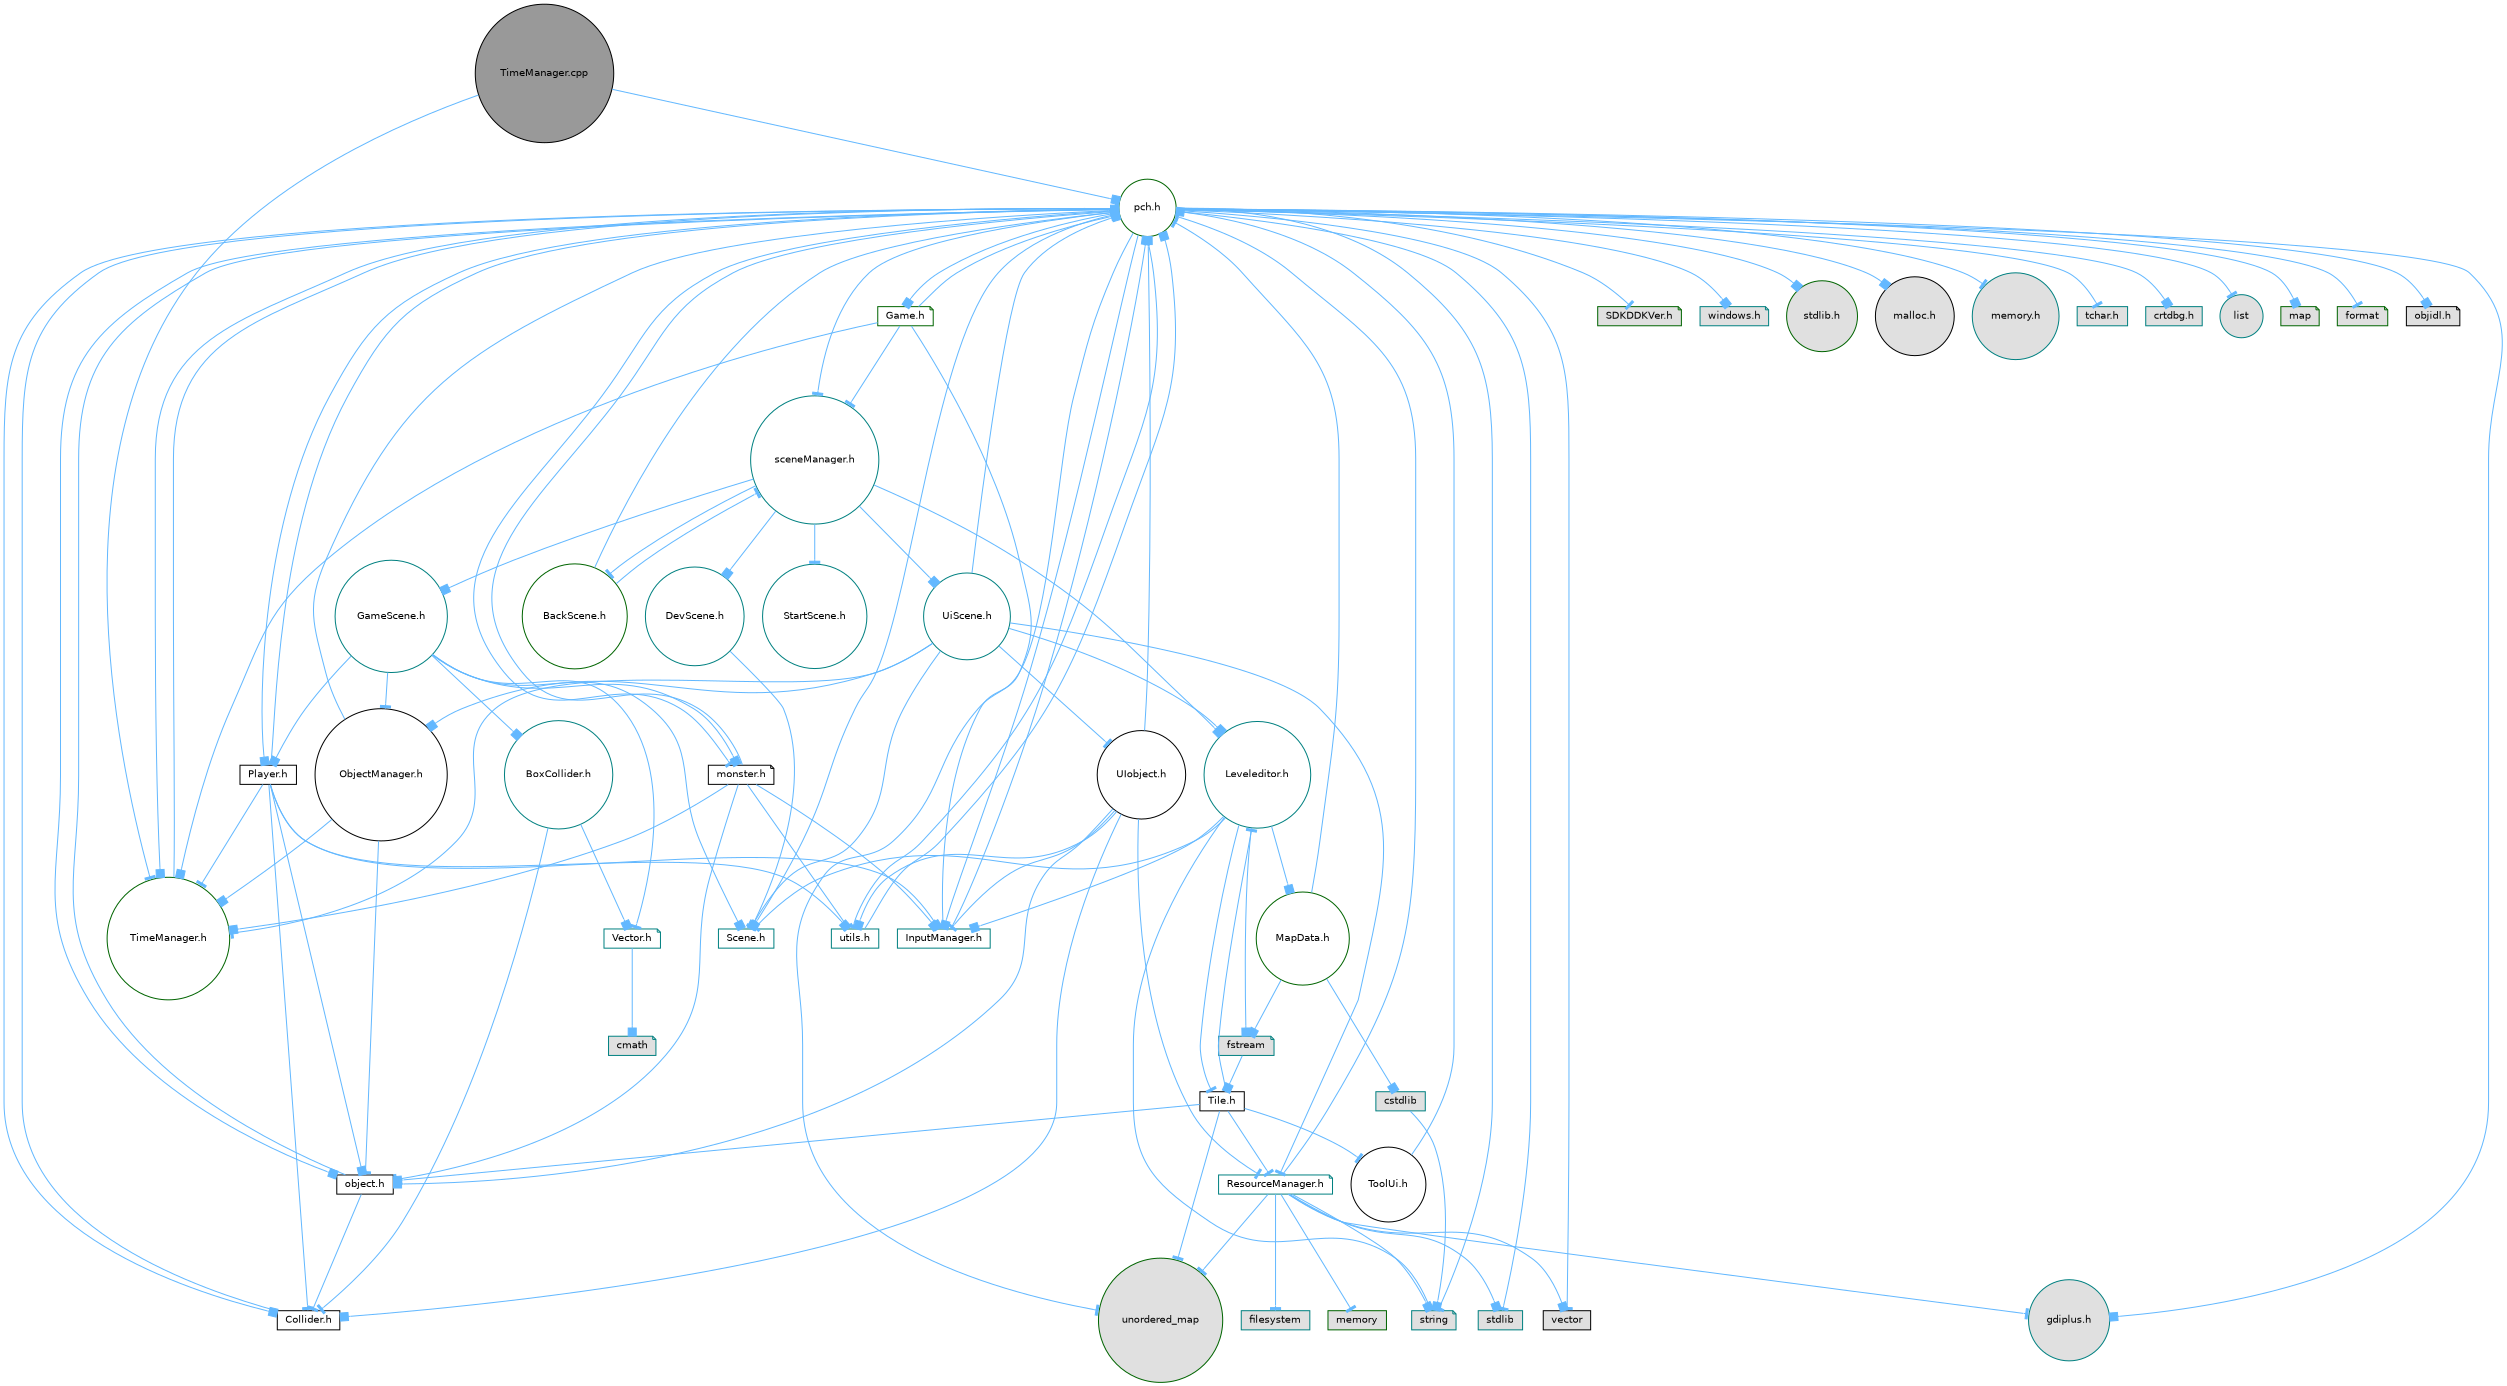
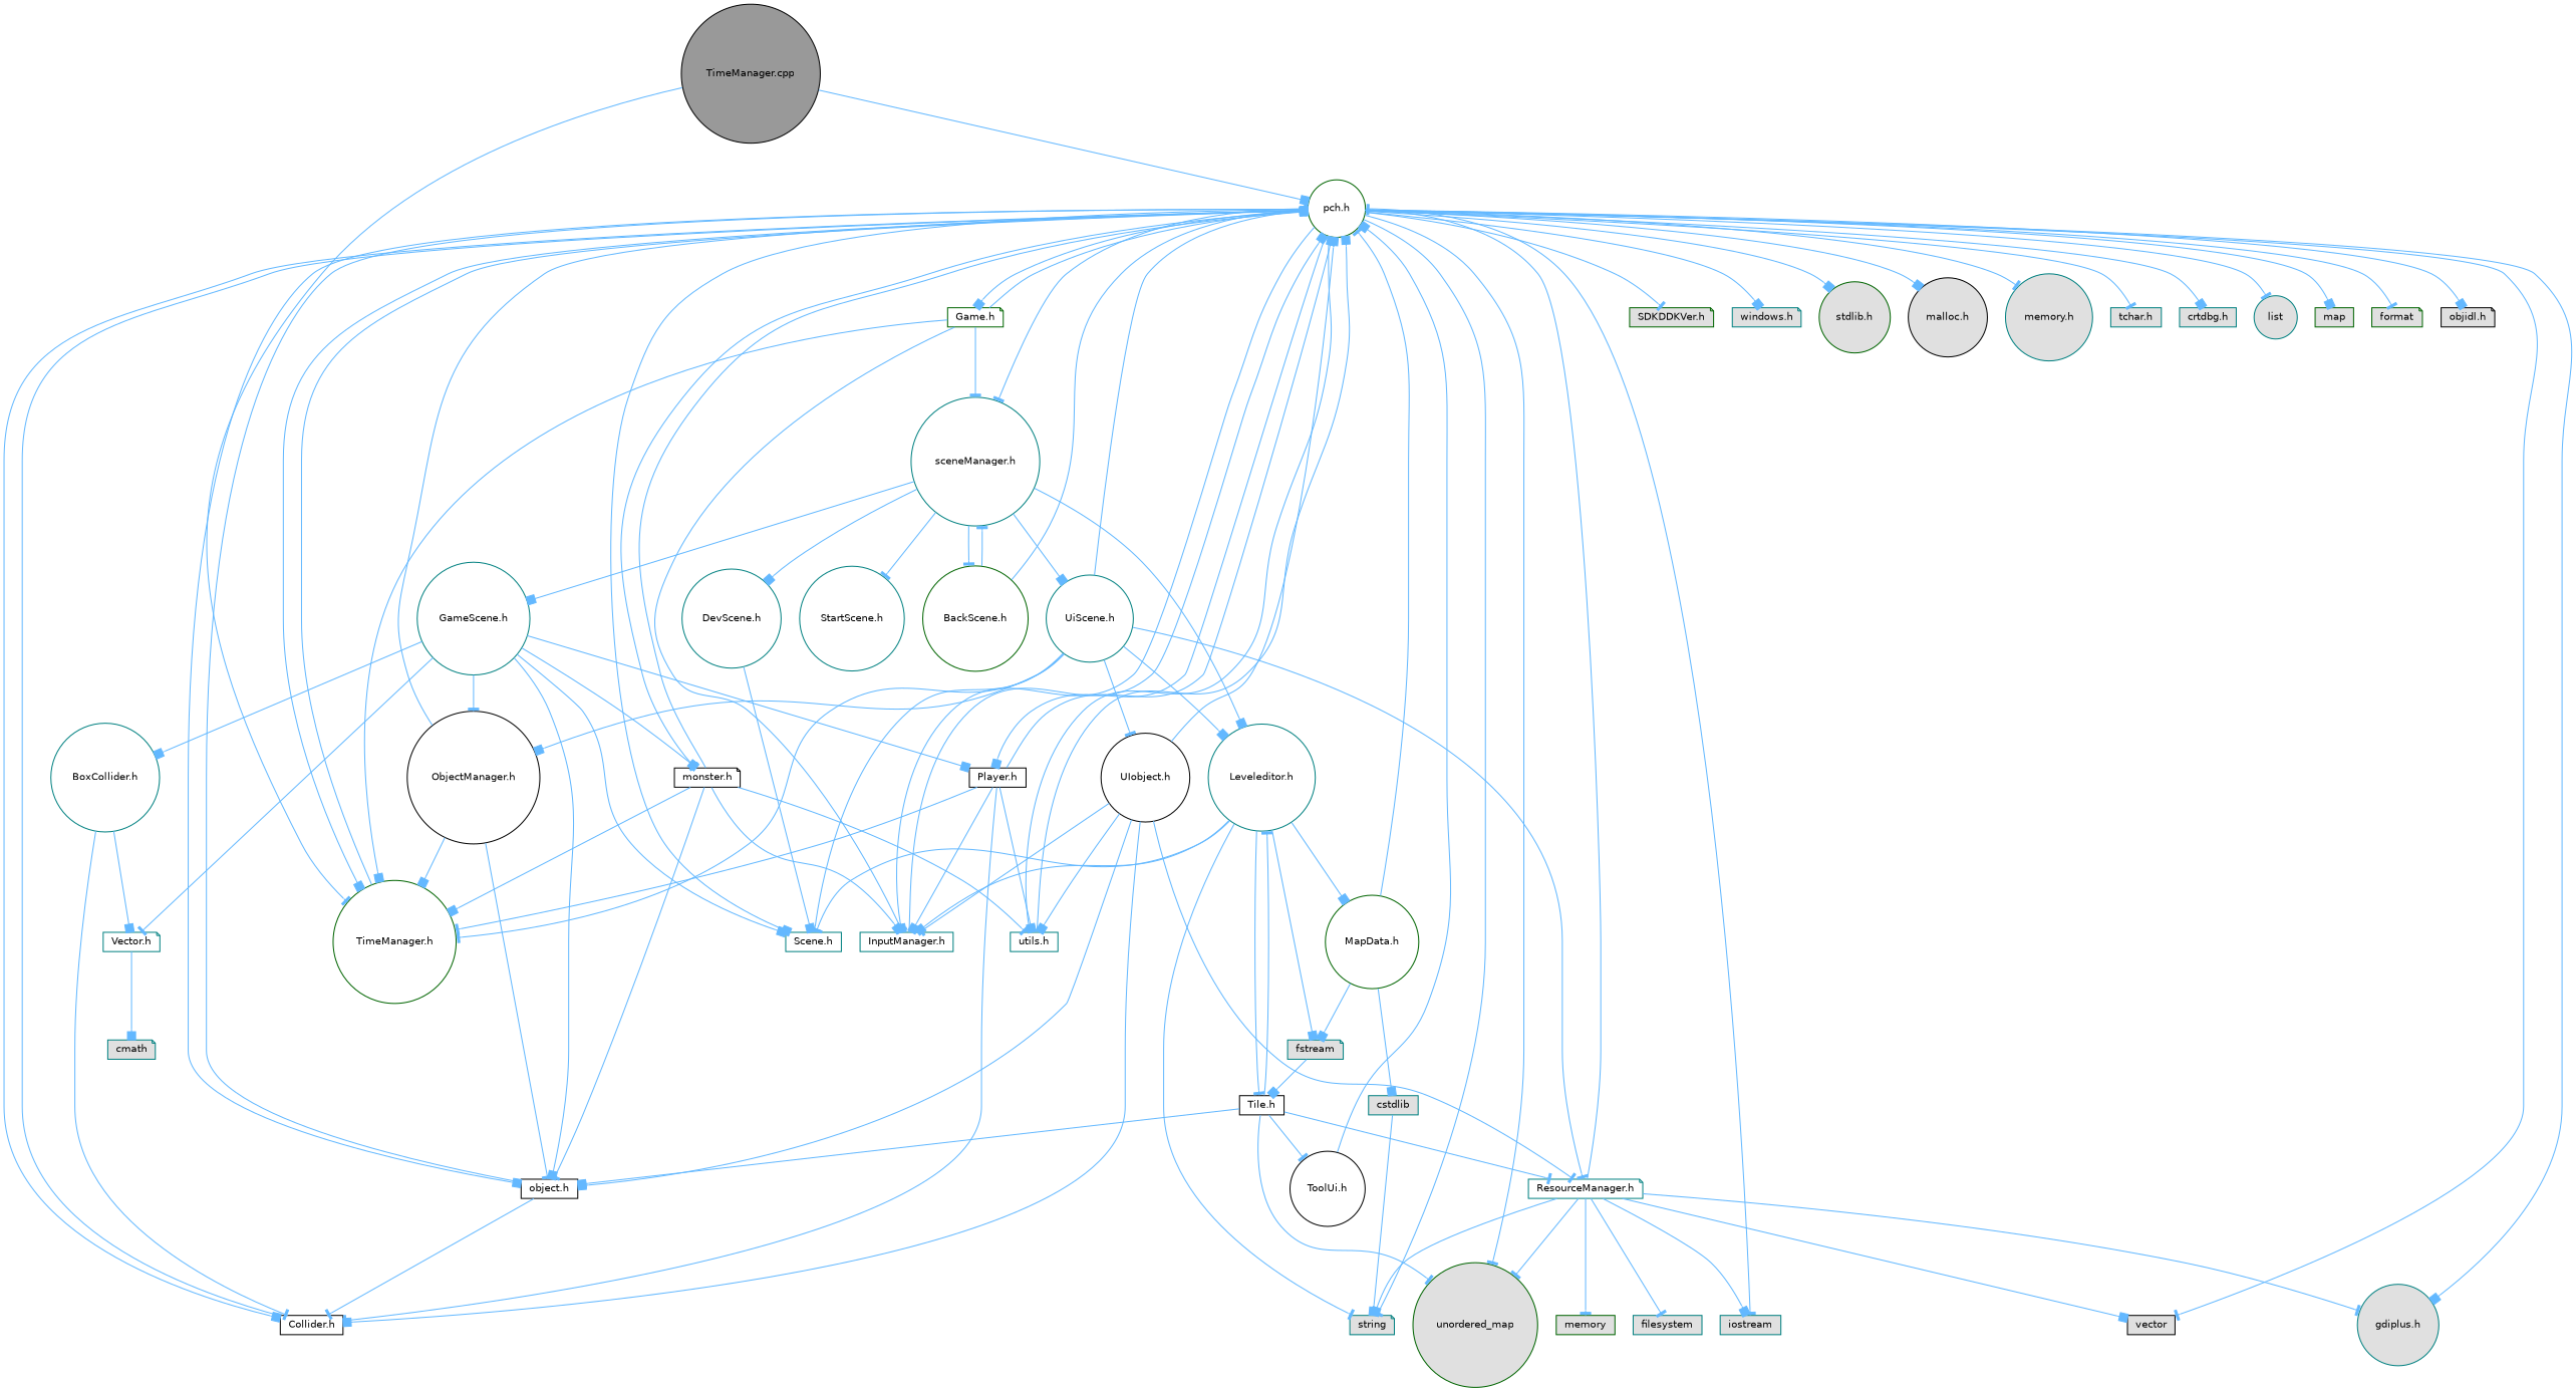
  digraph {
    node [color=teal fillcolor=white fontname=Helvetica fontsize=10 shape=circle style=filled]
    edge [arrowhead=box color=steelblue1 fontname=Helvetica fontsize=10 labelfontname=Helvetica labelfontsize=10 style=solid]
    n1 [color=black fillcolor=grey60 fontcolor=black height=0.2 label="TimeManager.cpp" width=0.4]
    n2 [color=darkgreen height=0.2 label="pch.h" width=0.4]
    n3 [color=darkgreen height=0.2 label="TimeManager.h" width=0.4]
    n4 [color=darkgreen fillcolor="#E0E0E0" height=0.2 label="SDKDDKVer.h" shape=note width=0.4]
    n5 [fillcolor="#E0E0E0" height=0.2 label="windows.h" shape=note width=0.4]
    n6 [color=darkgreen fillcolor="#E0E0E0" height=0.2 label="stdlib.h" width=0.4]
    n7 [color=black fillcolor="#E0E0E0" height=0.2 label="malloc.h" width=0.4]
    n8 [fillcolor="#E0E0E0" height=0.2 label="memory.h" width=0.4]
    n9 [fillcolor="#E0E0E0" height=0.2 label="tchar.h" shape=box width=0.4]
    n10 [fillcolor="#E0E0E0" height=0.2 label="crtdbg.h" shape=box width=0.4]
-   n11 [fillcolor="#E0E0E0" height=0.2 label=stdlib shape=box width=0.4]
+   n11 [fillcolor="#E0E0E0" height=0.2 label=iostream shape=box width=0.4]
    n12 [color=black fillcolor="#E0E0E0" height=0.2 label=vector shape=box width=0.4]
    n13 [fillcolor="#E0E0E0" height=0.2 label=string shape=note width=0.4]
    n14 [fillcolor="#E0E0E0" height=0.2 label=list width=0.4]
-   n15 [color=darkgreen fillcolor="#E0E0E0" height=0.2 label=map shape=note width=0.4]
+   n15 [color=darkgreen fillcolor="#E0E0E0" height=0.2 label=map shape=box width=0.4]
    n16 [color=darkgreen fillcolor="#E0E0E0" height=0.2 label=unordered_map width=0.4]
    n17 [color=darkgreen fillcolor="#E0E0E0" height=0.2 label=format shape=note width=0.4]
    n18 [color=black fillcolor="#E0E0E0" height=0.2 label="objidl.h" shape=note width=0.4]
    n19 [fillcolor="#E0E0E0" height=0.2 label="gdiplus.h" width=0.4]
    n20 [height=0.2 label="sceneManager.h" width=0.4]
    n21 [height=0.2 label="Scene.h" shape=box width=0.4]
    n22 [color=black height=0.2 label="object.h" shape=box width=0.4]
    n23 [color=black height=0.2 label="Collider.h" shape=box width=0.4]
    n24 [color=black height=0.2 label="Player.h" shape=box width=0.4]
    n25 [height=0.2 label="InputManager.h" shape=box width=0.4]
    n26 [height=0.2 label="utils.h" shape=box width=0.4]
    n27 [color=black height=0.2 label="monster.h" shape=note width=0.4]
    n28 [color=darkgreen height=0.2 label="Game.h" shape=note width=0.4]
    n29 [height=0.2 label="DevScene.h" width=0.4]
    n30 [height=0.2 label="GameScene.h" width=0.4]
    n31 [height=0.2 label="Leveleditor.h" width=0.4]
    n32 [height=0.2 label="StartScene.h" width=0.4]
    n33 [height=0.2 label="UiScene.h" width=0.4]
    n34 [color=darkgreen height=0.2 label="BackScene.h" width=0.4]
    n35 [height=0.2 label="Vector.h" shape=note width=0.4]
    n36 [color=black height=0.2 label="ObjectManager.h" width=0.4]
    n37 [height=0.2 label="BoxCollider.h" width=0.4]
    n38 [color=darkgreen height=0.2 label="MapData.h" width=0.4]
    n39 [fillcolor="#E0E0E0" height=0.2 label=fstream shape=note width=0.4]
    n40 [color=black height=0.2 label="Tile.h" shape=box width=0.4]
    n41 [height=0.2 label="ResourceManager.h" shape=note width=0.4]
    n42 [color=black height=0.2 label="UIobject.h" width=0.4]
    n43 [fillcolor="#E0E0E0" height=0.2 label=cmath shape=note width=0.4]
    n44 [fillcolor="#E0E0E0" height=0.2 label=cstdlib shape=box width=0.4]
    n45 [color=black height=0.2 label="ToolUi.h" width=0.4]
    n46 [fillcolor="#E0E0E0" height=0.2 label=filesystem shape=box width=0.4]
    n47 [color=darkgreen fillcolor="#E0E0E0" height=0.2 label=memory shape=box width=0.4]
    n1 -> n2
    n1 -> n3 [arrowhead=tee]
    n2 -> n3
    n2 -> n4 [arrowhead=tee]
    n2 -> n5
    n2 -> n6
    n2 -> n7
    n2 -> n8 [arrowhead=tee]
    n2 -> n9 [arrowhead=tee]
    n2 -> n10
    n2 -> n11 [arrowhead=tee]
    n2 -> n12 [arrowhead=tee]
    n2 -> n13 [arrowhead=tee]
    n2 -> n14 [arrowhead=tee]
    n2 -> n15
    n2 -> n16 [arrowhead=tee]
    n2 -> n17 [arrowhead=tee]
    n2 -> n18
    n2 -> n19
    n2 -> n20 [arrowhead=tee]
    n2 -> n21
    n2 -> n22
    n2 -> n23
    n2 -> n24
    n2 -> n25
    n2 -> n26 [arrowhead=tee]
    n2 -> n27 [arrowhead=tee]
    n2 -> n28
    n3 -> n2 [arrowhead=tee]
    n20 -> n29
    n20 -> n30
    n20 -> n31
    n20 -> n32 [arrowhead=tee]
    n20 -> n33
    n20 -> n34 [arrowhead=tee]
    n22 -> n2 [arrowhead=tee]
    n22 -> n23 [arrowhead=tee]
    n23 -> n2 [arrowhead=tee]
    n24 -> n2
    n24 -> n3 [arrowhead=tee]
-   n24 -> n22
+   n30 -> n22
    n24 -> n23 [arrowhead=tee]
    n24 -> n25
    n24 -> n26
    n25 -> n2
    n26 -> n2
    n27 -> n2
    n27 -> n3
    n27 -> n22 [arrowhead=tee]
    n27 -> n25
    n27 -> n26 [arrowhead=tee]
    n28 -> n2
    n28 -> n3
    n28 -> n20 [arrowhead=tee]
    n28 -> n25 [arrowhead=tee]
    n29 -> n21
    n30 -> n21
    n30 -> n24
    n30 -> n27
    n30 -> n35 [arrowhead=tee]
    n30 -> n36 [arrowhead=tee]
    n30 -> n37
    n31 -> n13 [arrowhead=tee]
    n31 -> n21 [arrowhead=tee]
    n31 -> n25
    n31 -> n38
    n31 -> n39
    n31 -> n40 [arrowhead=tee]
    n33 -> n2
    n33 -> n3 [arrowhead=tee]
    n33 -> n21 [arrowhead=tee]
    n33 -> n31
    n33 -> n36
    n33 -> n41 [arrowhead=tee]
    n33 -> n42 [arrowhead=tee]
    n34 -> n2 [arrowhead=tee]
    n34 -> n20 [arrowhead=tee]
    n35 -> n43
    n36 -> n2
    n36 -> n3
    n36 -> n22 [arrowhead=tee]
    n37 -> n23 [arrowhead=tee]
    n37 -> n35
    n38 -> n2 [arrowhead=tee]
    n38 -> n39
    n38 -> n44
    n39 -> n40
    n40 -> n16 [arrowhead=tee]
    n40 -> n22
    n40 -> n31 [arrowhead=tee]
    n40 -> n41 [arrowhead=tee]
    n40 -> n45 [arrowhead=tee]
    n41 -> n2 [arrowhead=tee]
    n41 -> n11
    n41 -> n12
    n41 -> n13
    n41 -> n16 [arrowhead=tee]
    n41 -> n19 [arrowhead=tee]
    n41 -> n46 [arrowhead=tee]
    n41 -> n47 [arrowhead=tee]
    n42 -> n2
    n42 -> n22
    n42 -> n23
    n42 -> n25 [arrowhead=tee]
    n42 -> n26
    n42 -> n41 [arrowhead=tee]
    n44 -> n13
    n45 -> n2
  }
